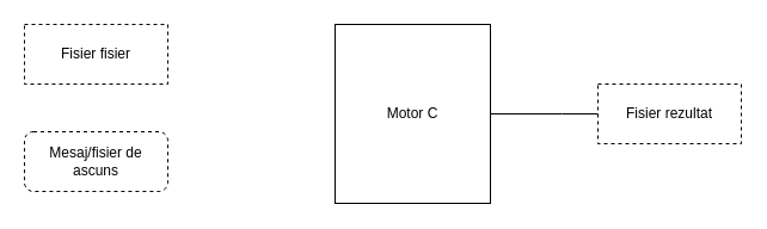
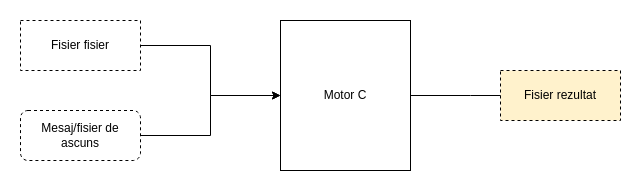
  <mxCell id="0" />
  <mxCell id="1" parent="0" />
+ <mxCell id="2" style="edgeStyle=orthogonalEdgeStyle;rounded=0;orthogonalLoop=1;jettySize=auto;html=1;exitX=1;exitY=0.5;exitDx=0;exitDy=0;entryX=0;entryY=0.5;entryDx=0;entryDy=0;strokeColor=light-dark(#000000,#3333FF);" edge="1" parent="1" source="3" target="8"><mxGeometry relative="1" as="geometry" /></mxCell>
  <mxCell id="3" value="Fisier fisier" style="rounded=0;whiteSpace=wrap;html=1;dashed=1;" vertex="1" parent="1"><mxGeometry x="20" y="20" width="120" height="50" as="geometry" /></mxCell>
  <mxCell id="4" style="edgeStyle=orthogonalEdgeStyle;rounded=0;orthogonalLoop=1;jettySize=auto;html=1;exitX=1;exitY=0.5;exitDx=0;exitDy=0;entryX=1;entryY=0.5;entryDx=0;entryDy=0;entryPerimeter=0;" edge="1" parent="1" source="6" target="6"><mxGeometry relative="1" as="geometry" /></mxCell>
+ <mxCell id="5" style="edgeStyle=orthogonalEdgeStyle;rounded=0;orthogonalLoop=1;jettySize=auto;html=1;exitX=1;exitY=0.5;exitDx=0;exitDy=0;entryX=0;entryY=0.5;entryDx=0;entryDy=0;strokeColor=light-dark(#000000,#3333FF);" edge="1" parent="1" source="6" target="8"><mxGeometry relative="1" as="geometry" /></mxCell>
  <mxCell id="6" value="Mesaj/fisier de ascuns" style="whiteSpace=wrap;html=1;dashed=1;rounded=1;" vertex="1" parent="1"><mxGeometry x="20" y="110" width="120" height="50" as="geometry" /></mxCell>
  <mxCell id="7" style="edgeStyle=orthogonalEdgeStyle;rounded=0;orthogonalLoop=1;jettySize=auto;html=1;exitX=1;exitY=0.5;exitDx=0;exitDy=0;strokeColor=light-dark(#000000,#3333FF);" edge="1" parent="1" source="8"><mxGeometry relative="1" as="geometry"><mxPoint x="530" y="95" as="targetPoint" /></mxGeometry></mxCell>
  <mxCell id="8" value="Motor C" style="rounded=0;whiteSpace=wrap;html=1;" vertex="1" parent="1"><mxGeometry x="280" y="20" width="130" height="150" as="geometry" /></mxCell>
- <mxCell id="9" value="Fisier rezultat" style="rounded=0;whiteSpace=wrap;html=1;dashed=1;" vertex="1" parent="1"><mxGeometry x="500" y="70" width="120" height="50" as="geometry" /></mxCell>
+ <mxCell id="9" value="Fisier rezultat" style="rounded=0;whiteSpace=wrap;html=1;dashed=1;fillColor=#fff2cc;" vertex="1" parent="1"><mxGeometry x="500" y="70" width="120" height="50" as="geometry" /></mxCell>
